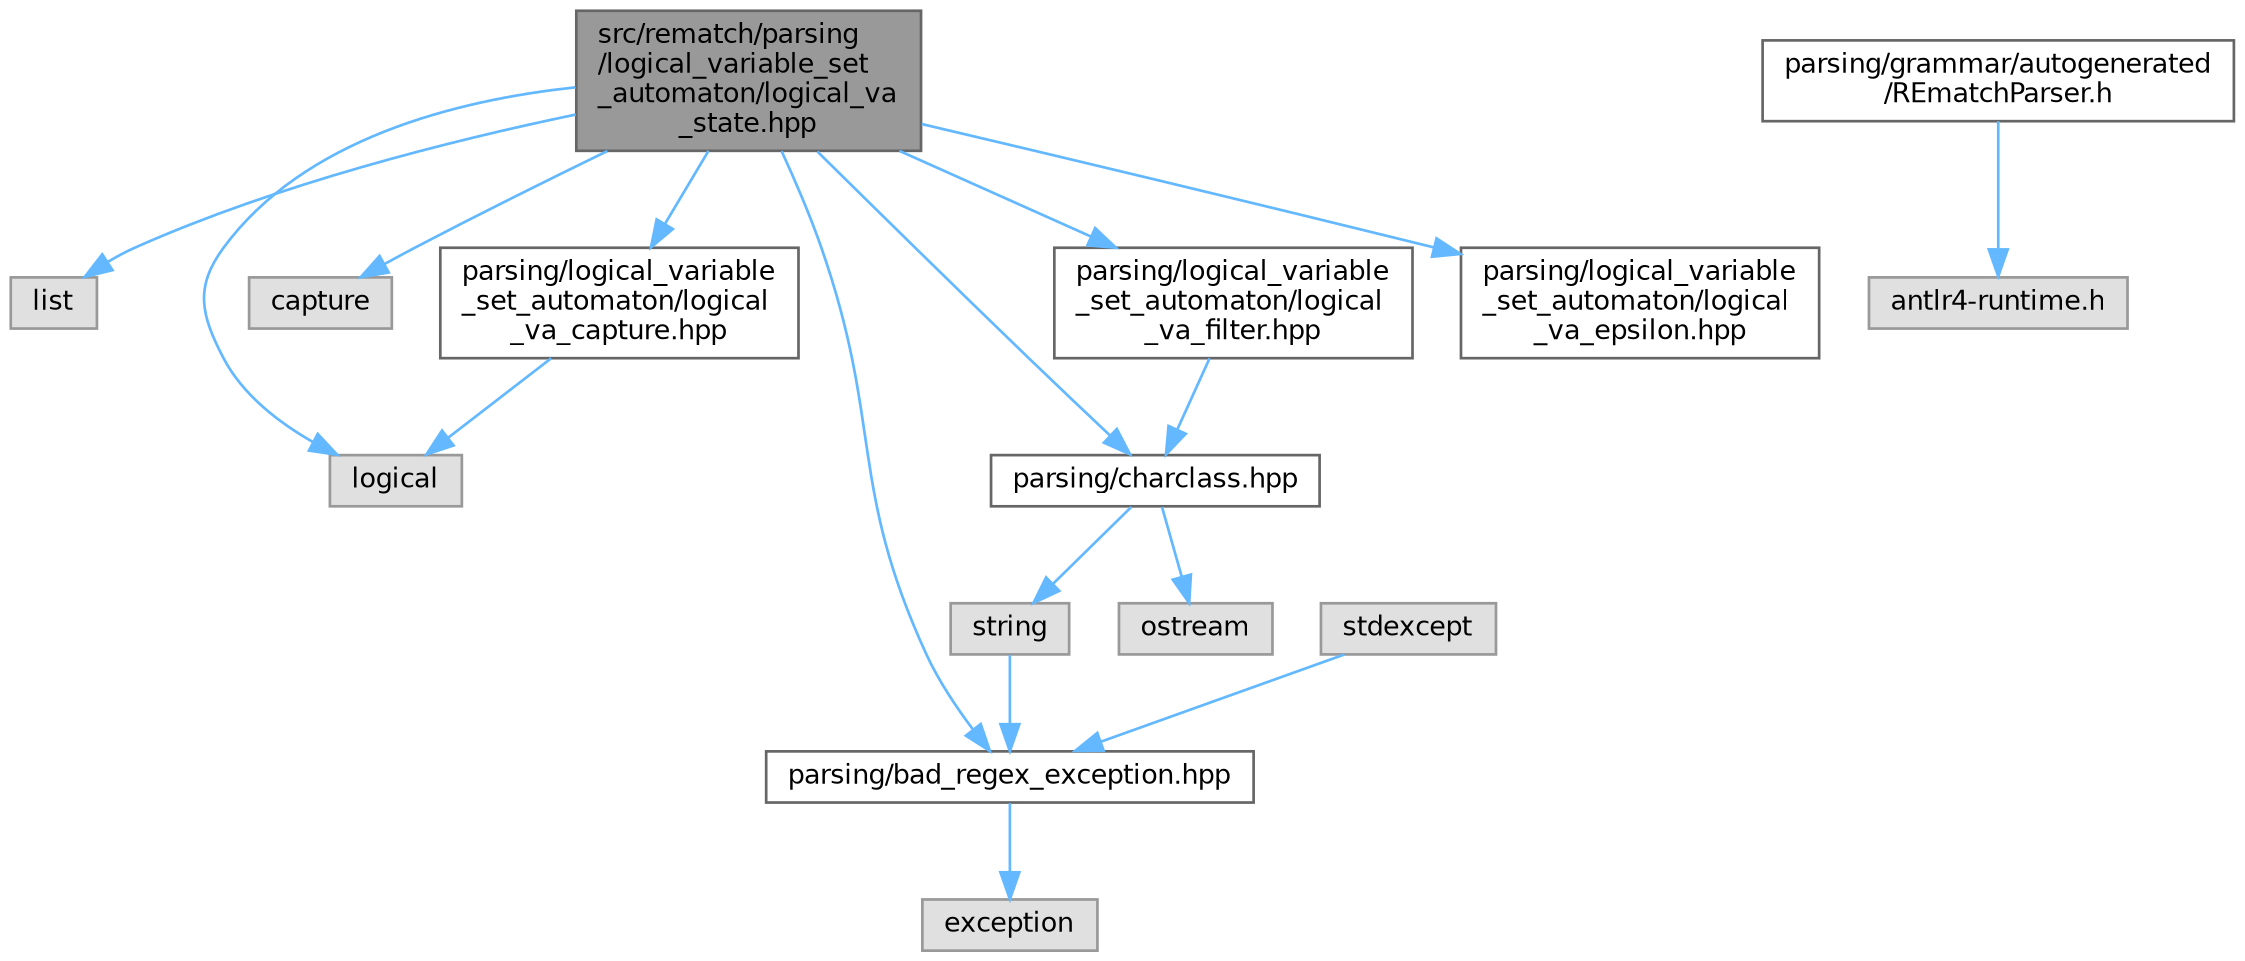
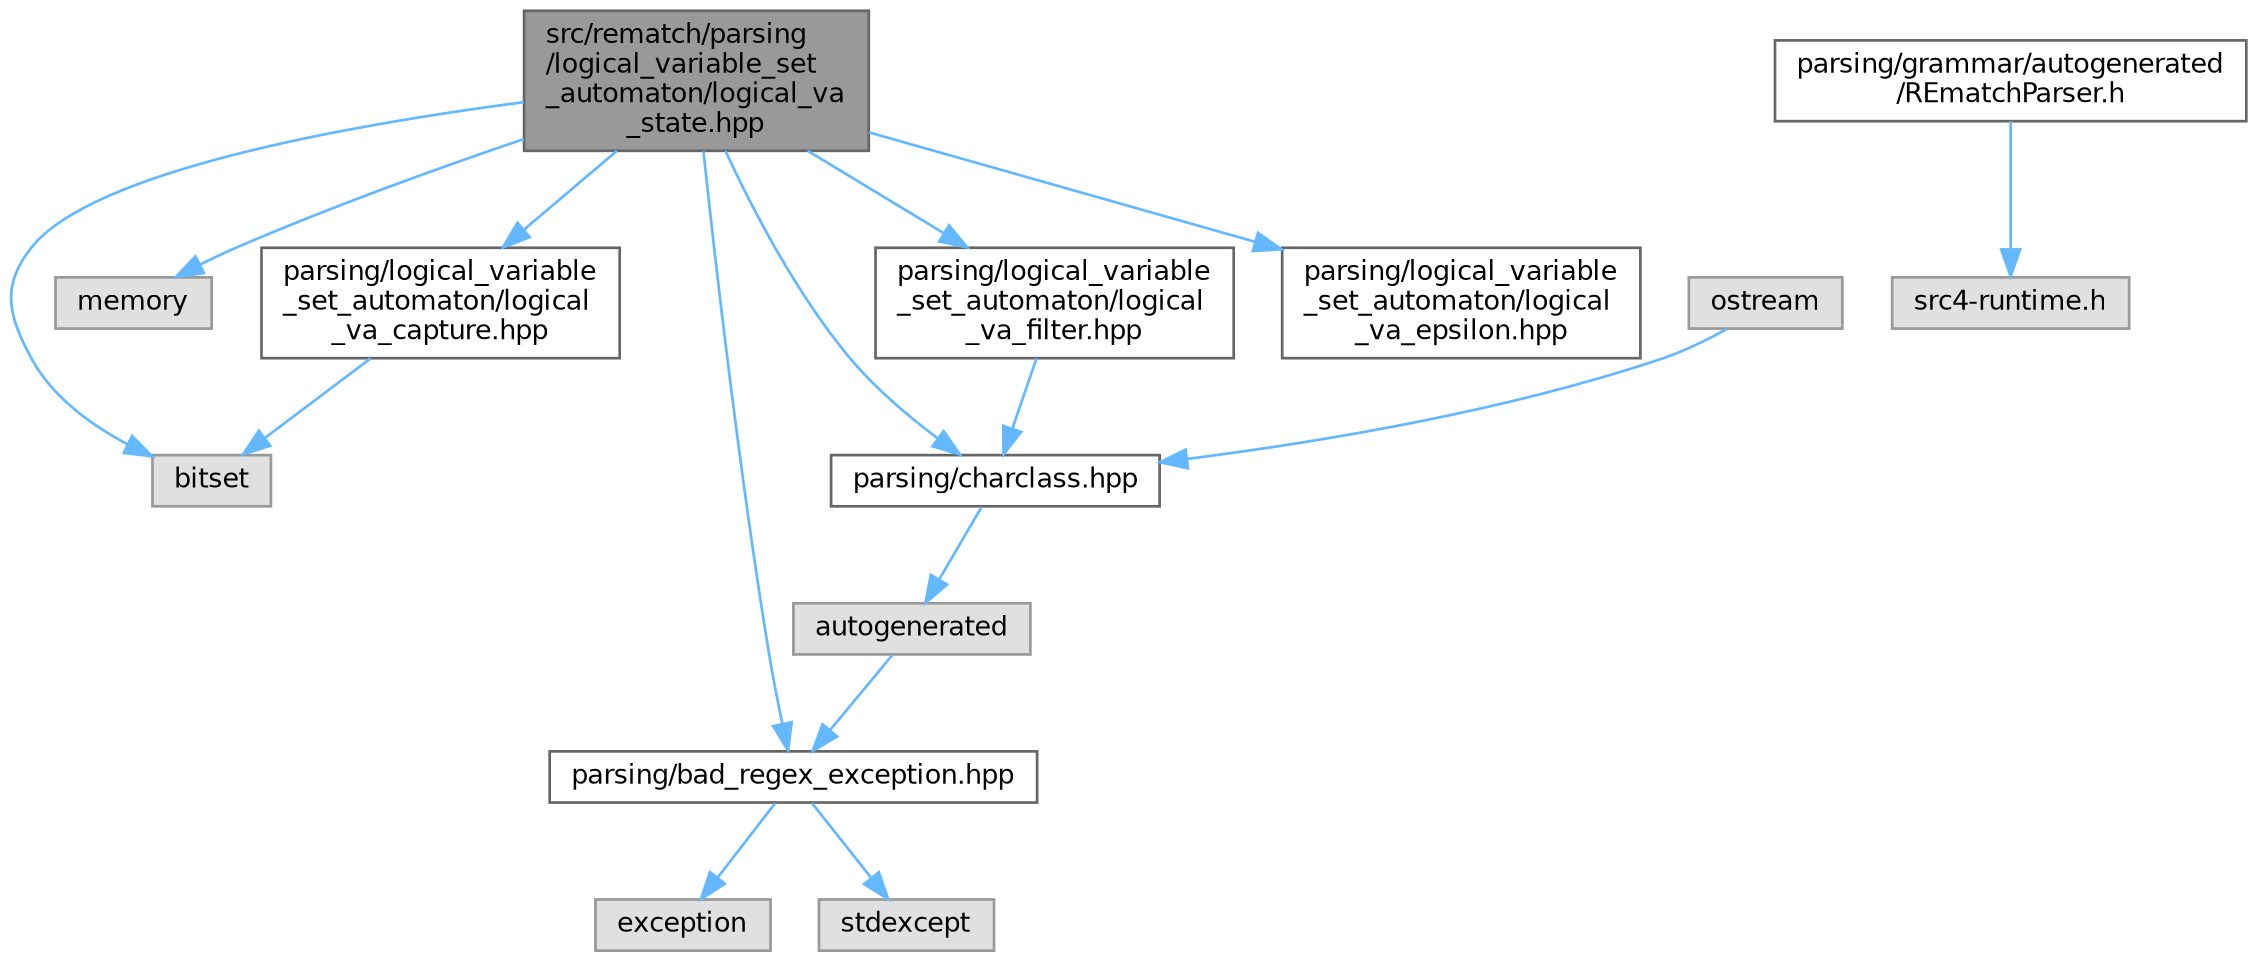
  digraph {
    node [color=grey60 fillcolor="#E0E0E0" fontname=Helvetica fontsize=10 shape=box style=filled]
    edge [color=steelblue1 fontname=Helvetica fontsize=10 labelfontname=Helvetica labelfontsize=10 style=solid]
    n1 [color=gray40 fillcolor=grey60 fontcolor=black height=0.2 label="src/rematch/parsing\l/logical_variable_set\l_automaton/logical_va\l_state.hpp" width=0.4]
-   n2 [height=0.2 label=list width=0.4]
-   n3 [height=0.2 label=logical width=0.4]
-   n4 [height=0.2 label=capture width=0.4]
+   n3 [height=0.2 label=bitset width=0.4]
+   n4 [height=0.2 label=memory width=0.4]
    n5 [color=grey40 fillcolor=white height=0.2 label="parsing/bad_regex_exception.hpp" width=0.4]
    n6 [color=grey40 fillcolor=white height=0.2 label="parsing/charclass.hpp" width=0.4]
    n7 [color=grey40 fillcolor=white height=0.2 label="parsing/logical_variable\l_set_automaton/logical\l_va_capture.hpp" width=0.4]
    n8 [color=grey40 fillcolor=white height=0.2 label="parsing/logical_variable\l_set_automaton/logical\l_va_filter.hpp" width=0.4]
    n9 [color=grey40 fillcolor=white height=0.2 label="parsing/logical_variable\l_set_automaton/logical\l_va_epsilon.hpp" width=0.4]
    n10 [height=0.2 label=exception width=0.4]
    n11 [height=0.2 label=stdexcept width=0.4]
-   n12 [height=0.2 label=string width=0.4]
+   n12 [height=0.2 label=autogenerated width=0.4]
    n13 [height=0.2 label=ostream width=0.4]
    n14 [color=grey40 fillcolor=white height=0.2 label="parsing/grammar/autogenerated\l/REmatchParser.h" width=0.4]
-   n15 [height=0.2 label="antlr4-runtime.h" width=0.4]
-   n1 -> n2
+   n15 [height=0.2 label="src4-runtime.h" width=0.4]
    n1 -> n3
    n1 -> n4
    n1 -> n5
    n1 -> n6
    n1 -> n7
    n1 -> n8
    n1 -> n9
    n5 -> n10
-   n11 -> n5
+   n5 -> n11
    n6 -> n12
-   n6 -> n13
+   n13 -> n6
    n7 -> n3
    n8 -> n6
    n12 -> n5
    n14 -> n15
  }
